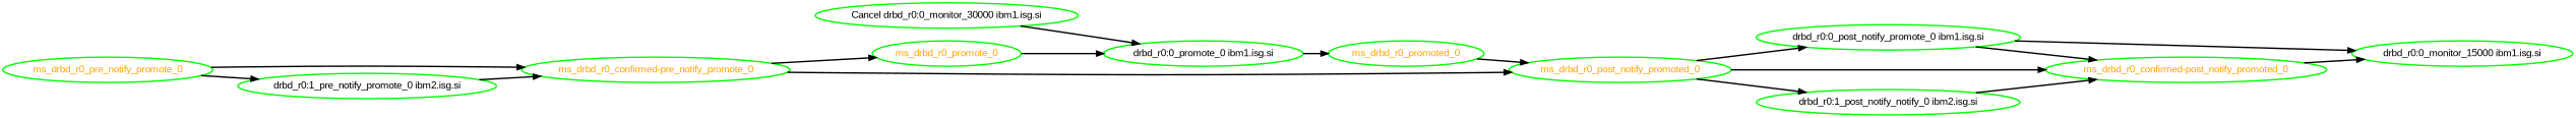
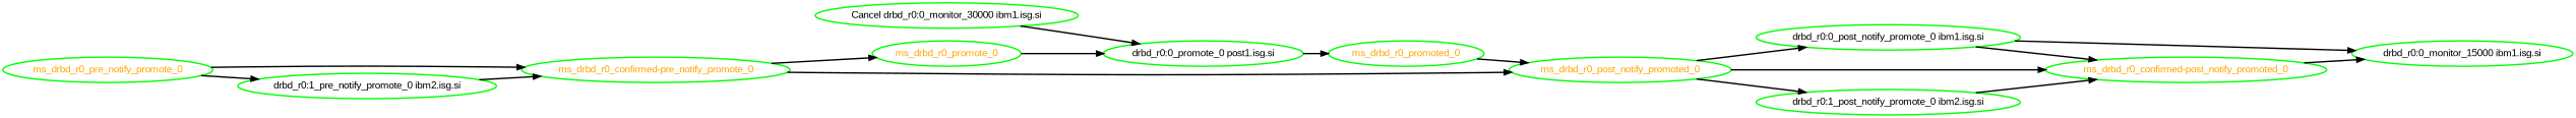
  digraph {
    fontname="Liberation Sans"
    rankdir=LR
    node [color=green fontcolor=black fontname="Liberation Sans" style=bold]
    edge [fontname="Liberation Sans" style=bold]
    "Cancel drbd_r0:0_monitor_30000 ibm1.isg.si"
-   "drbd_r0:0_promote_0 ibm1.isg.si"
+   "drbd_r0:0_promote_0 ibm1.isg.si" [label="drbd_r0:0_promote_0 post1.isg.si"]
    ms_drbd_r0_promoted_0 [fontcolor=orange]
    ms_drbd_r0_post_notify_promoted_0 [fontcolor=orange]
    "drbd_r0:0_post_notify_promote_0 ibm1.isg.si"
    "drbd_r0:0_monitor_15000 ibm1.isg.si"
    "ms_drbd_r0_confirmed-post_notify_promoted_0" [fontcolor=orange]
    "ms_drbd_r0_confirmed-pre_notify_promote_0" [fontcolor=orange]
    ms_drbd_r0_promote_0 [fontcolor=orange]
-   "drbd_r0:1_post_notify_promote_0 ibm2.isg.si" [label="drbd_r0:1_post_notify_notify_0 ibm2.isg.si"]
+   "drbd_r0:1_post_notify_promote_0 ibm2.isg.si"
    "drbd_r0:1_pre_notify_promote_0 ibm2.isg.si"
    ms_drbd_r0_pre_notify_promote_0 [fontcolor=orange]
    "Cancel drbd_r0:0_monitor_30000 ibm1.isg.si" -> "drbd_r0:0_promote_0 ibm1.isg.si"
    "drbd_r0:0_promote_0 ibm1.isg.si" -> ms_drbd_r0_promoted_0
    ms_drbd_r0_promoted_0 -> ms_drbd_r0_post_notify_promoted_0
    ms_drbd_r0_post_notify_promoted_0 -> "drbd_r0:0_post_notify_promote_0 ibm1.isg.si"
    ms_drbd_r0_post_notify_promoted_0 -> "ms_drbd_r0_confirmed-post_notify_promoted_0"
    ms_drbd_r0_post_notify_promoted_0 -> "drbd_r0:1_post_notify_promote_0 ibm2.isg.si"
    "drbd_r0:0_post_notify_promote_0 ibm1.isg.si" -> "drbd_r0:0_monitor_15000 ibm1.isg.si"
    "drbd_r0:0_post_notify_promote_0 ibm1.isg.si" -> "ms_drbd_r0_confirmed-post_notify_promoted_0"
    "ms_drbd_r0_confirmed-post_notify_promoted_0" -> "drbd_r0:0_monitor_15000 ibm1.isg.si"
    "ms_drbd_r0_confirmed-pre_notify_promote_0" -> ms_drbd_r0_post_notify_promoted_0
    "ms_drbd_r0_confirmed-pre_notify_promote_0" -> ms_drbd_r0_promote_0
    ms_drbd_r0_promote_0 -> "drbd_r0:0_promote_0 ibm1.isg.si"
    "drbd_r0:1_post_notify_promote_0 ibm2.isg.si" -> "ms_drbd_r0_confirmed-post_notify_promoted_0"
    "drbd_r0:1_pre_notify_promote_0 ibm2.isg.si" -> "ms_drbd_r0_confirmed-pre_notify_promote_0"
    ms_drbd_r0_pre_notify_promote_0 -> "ms_drbd_r0_confirmed-pre_notify_promote_0"
    ms_drbd_r0_pre_notify_promote_0 -> "drbd_r0:1_pre_notify_promote_0 ibm2.isg.si"
  }
